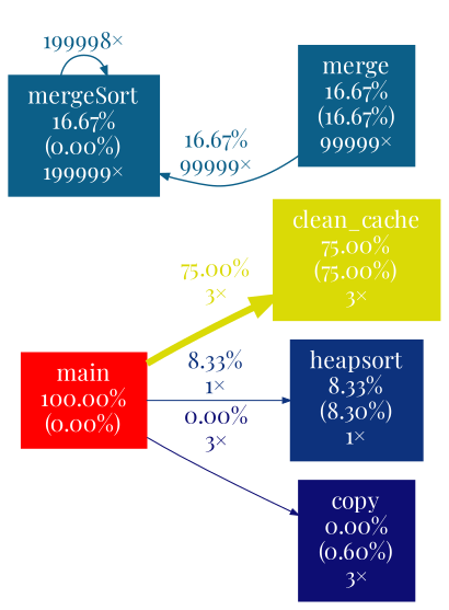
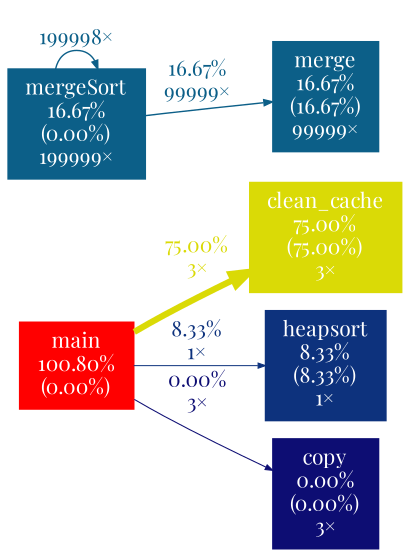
  digraph {
    fontname="Playfair Display"
    nodesep=0.125
    rankdir=LR
    ranksep=0.25
    node [color="#0c5f88" fontcolor="#ffffff" fontname="Playfair Display" fontsize=10.00 shape=box style=filled]
    edge [arrowsize=0.35 color="#0c5f88" fontcolor="#0c5f88" fontname="Playfair Display" fontsize=10.00 labeldistance=0.50 penwidth=0.50]
-   n1 [color="#ff0000" height=0 label="main\n100.00%\n(0.00%)" width=0]
+   n1 [color="#ff0000" height=0 label="main\n100.80%\n(0.00%)" width=0]
    n2 [color="#dada06" height=0 label="clean_cache\n75.00%\n(75.00%)\n3×" width=0]
-   n3 [color="#0d327d" height=0 label="heapsort\n8.33%\n(8.30%)\n1×" width=0]
-   n4 [color="#0d0d73" height=0 label="copy\n0.00%\n(0.60%)\n3×" width=0]
+   n3 [color="#0d327d" height=0 label="heapsort\n8.33%\n(8.33%)\n1×" width=0]
+   n4 [color="#0d0d73" height=0 label="copy\n0.00%\n(0.00%)\n3×" width=0]
    n5 [height=0 label="mergeSort\n16.67%\n(0.00%)\n199999×" width=0]
    n6 [height=0 label="merge\n16.67%\n(16.67%)\n99999×" width=0]
    n1 -> n2 [arrowsize=0.87 color="#dada06" fontcolor="#dada06" label="75.00%\n3×" labeldistance=3.00 penwidth=3.00]
    n1 -> n3 [color="#0d327d" fontcolor="#0d327d" label="8.33%\n1×"]
    n1 -> n4 [color="#0d0d73" fontcolor="#0d0d73" label="0.00%\n3×"]
    n5 -> n5 [arrowsize=0.41 label="199998×" labeldistance=0.67 penwidth=0.67]
-   n6 -> n5 [arrowsize=0.41 label="16.67%\n99999×" labeldistance=0.67 penwidth=0.67]
+   n5 -> n6 [arrowsize=0.41 label="16.67%\n99999×" labeldistance=0.67 penwidth=0.67]
  }
